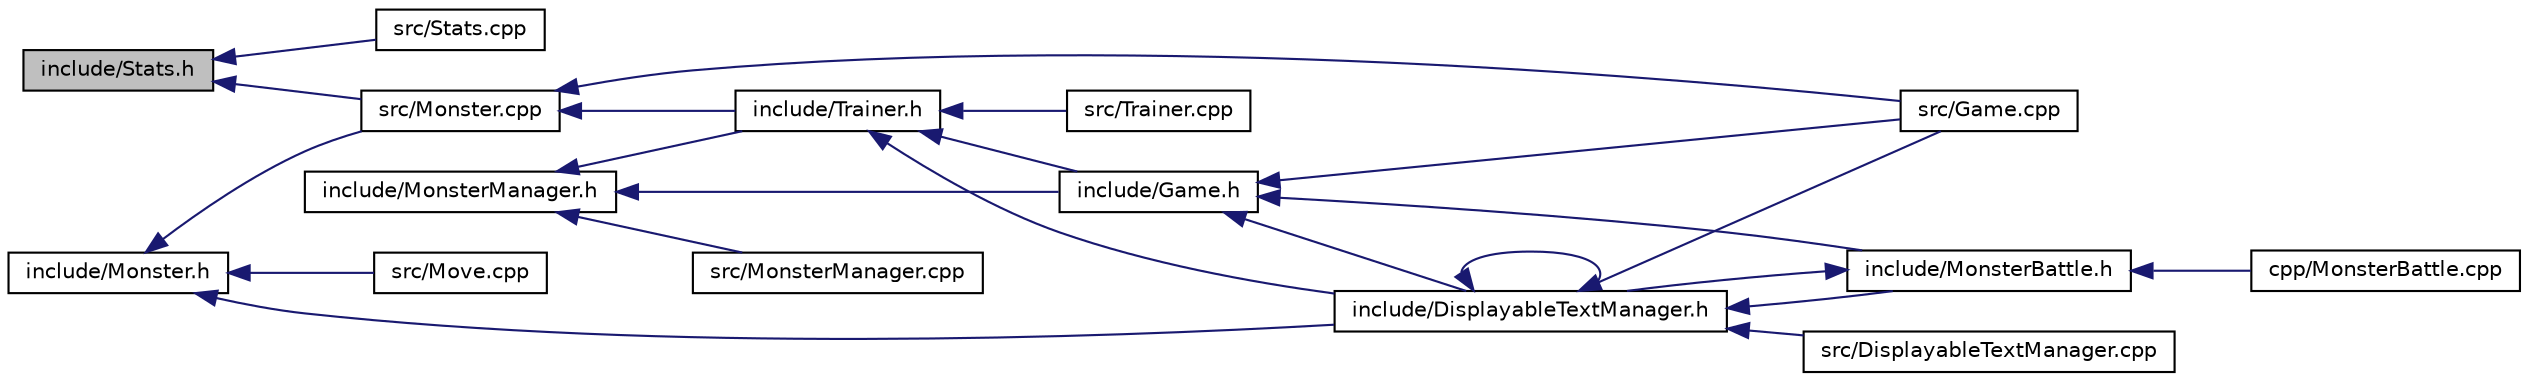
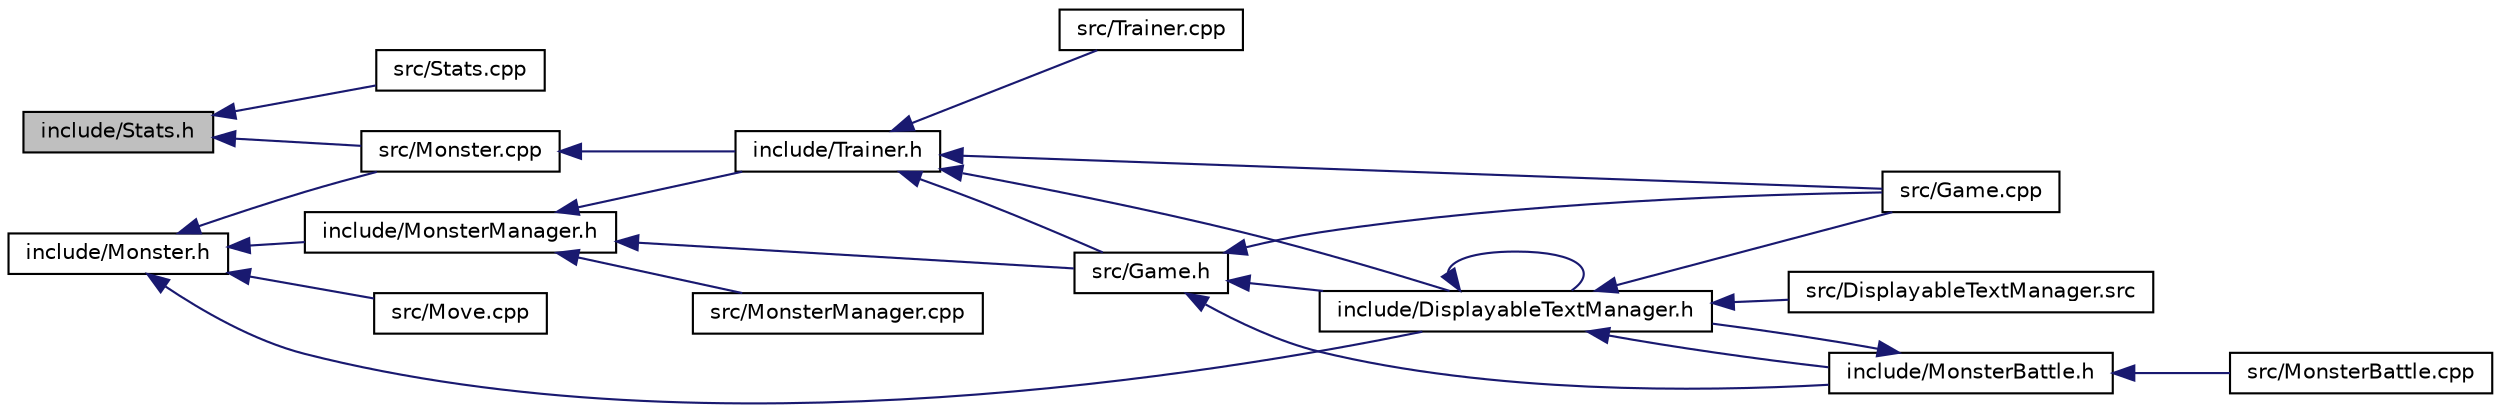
  digraph {
    rankdir=LR
    node [color=black fillcolor=white fontname=Helvetica fontsize=10 shape=record style=filled]
    edge [color=midnightblue dir=back fontname=Helvetica fontsize=10 labelfontname=Helvetica labelfontsize=10 style=solid]
    n1 [fillcolor=grey75 fontcolor=black height=0.2 label="include/Stats.h" width=0.4]
    n2 [height=0.2 label="src/Stats.cpp" width=0.4]
    n3 [height=0.2 label="src/Monster.cpp" width=0.4]
    n4 [height=0.2 label="include/Monster.h" width=0.4]
    n5 [height=0.2 label="include/DisplayableTextManager.h" width=0.4]
    n6 [height=0.2 label="include/MonsterManager.h" width=0.4]
    n7 [height=0.2 label="src/Move.cpp" width=0.4]
    n8 [height=0.2 label="include/MonsterBattle.h" width=0.4]
-   n9 [height=0.2 label="src/DisplayableTextManager.cpp" width=0.4]
+   n9 [height=0.2 label="src/DisplayableTextManager.src" width=0.4]
    n10 [height=0.2 label="src/Game.cpp" width=0.4]
    n11 [height=0.2 label="include/Trainer.h" width=0.4]
-   n12 [height=0.2 label="include/Game.h" width=0.4]
+   n12 [height=0.2 label="src/Game.h" width=0.4]
    n13 [height=0.2 label="src/MonsterManager.cpp" width=0.4]
    n14 [height=0.2 label="src/Trainer.cpp" width=0.4]
-   n15 [height=0.2 label="cpp/MonsterBattle.cpp" width=0.4]
+   n15 [height=0.2 label="src/MonsterBattle.cpp" width=0.4]
    n1 -> n2
    n1 -> n3
    n3 -> n11
    n4 -> n3
    n4 -> n5
+   n4 -> n6
    n4 -> n7
    n5 -> n5
    n5 -> n8
    n5 -> n9
    n5 -> n10
    n6 -> n11
    n6 -> n12
    n6 -> n13
    n8 -> n5
    n8 -> n15
    n11 -> n5
-   n3 -> n10
+   n11 -> n10
    n11 -> n12
    n11 -> n14
    n12 -> n5
    n12 -> n8
    n12 -> n10
  }
